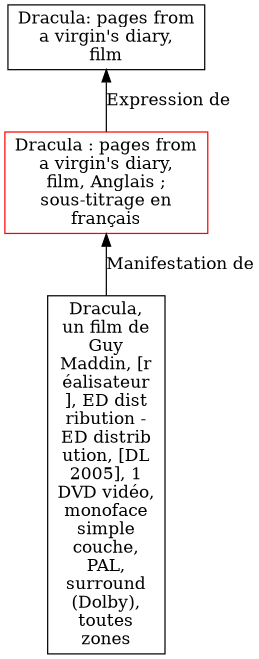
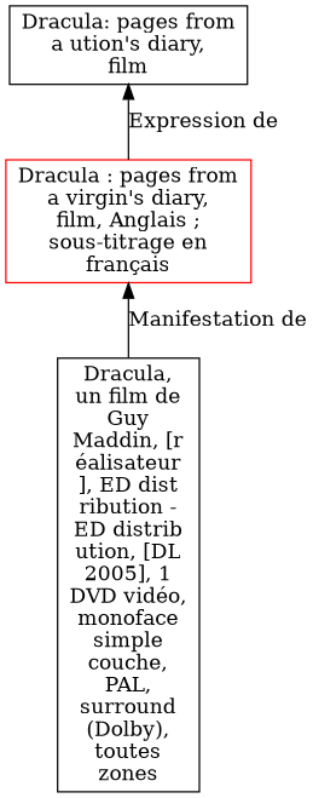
  digraph {
    rankdir=BT
    node [align=left shape=rect]
    n1 [color=red label="Dracula : pages from\na virgin's diary,\nfilm, Anglais ;\nsous-titrage en\nfrançais"]
-   n2 [label="Dracula: pages from\na virgin's diary,\nfilm"]
+   n2 [label="Dracula: pages from\na ution's diary,\nfilm"]
    n3 [label="Dracula,\nun film de\nGuy\nMaddin, [r\néalisateur\n], ED dist\nribution -\nED distrib\nution, [DL\n2005], 1\nDVD vidéo,\nmonoface\nsimple\ncouche,\nPAL,\nsurround\n(Dolby),\ntoutes\nzones"]
    n1 -> n2 [label="Expression de"]
    n3 -> n1 [label="Manifestation de"]
  }
